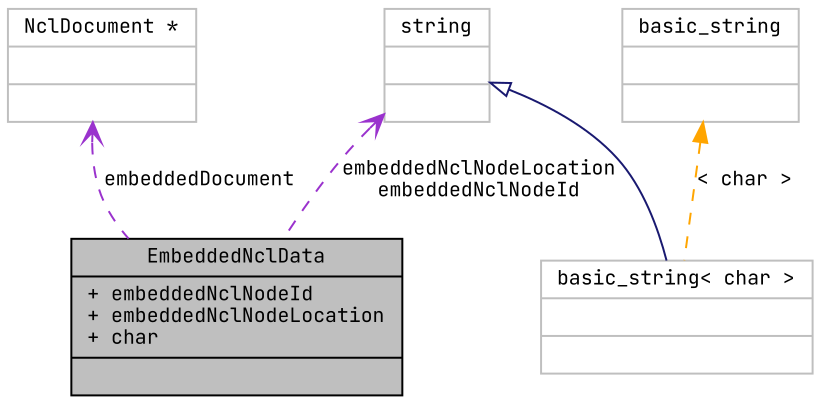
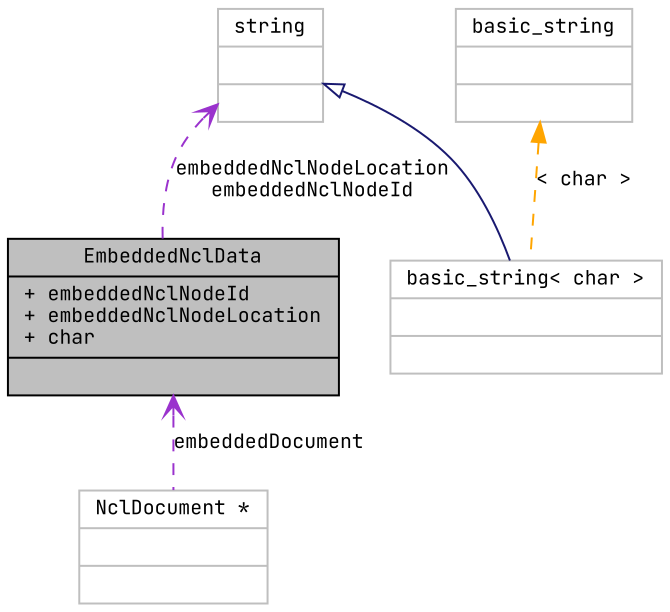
  digraph {
    fontname="JetBrains Mono"
    node [color=grey75 fillcolor=white fontname="JetBrains Mono" fontsize=10 shape=record style=filled]
    edge [arrowtail=open color=darkorchid3 dir=back fontname="JetBrains Mono" fontsize=10 labelfontname="FreeSans.ttf" labelfontsize=10 style=dashed]
    n1 [color=black fillcolor=grey75 fontcolor=black height=0.2 label="{EmbeddedNclData\n|+ embeddedNclNodeId\l+ embeddedNclNodeLocation\l+ char\l|}" width=0.4]
    n2 [height=0.2 label="{string\n||}" width=0.4]
    n3 [height=0.2 label="{basic_string\< char \>\n||}" width=0.4]
    n4 [height=0.2 label="{basic_string\n||}" width=0.4]
    n5 [height=0.2 label="{NclDocument *\n||}" width=0.4]
    n2 -> n1 [label="embeddedNclNodeLocation\nembeddedNclNodeId"]
    n2 -> n3 [arrowtail=empty color=midnightblue style=solid]
    n4 -> n3 [color=orange label="\< char \>" arrowtail=""]
-   n5 -> n1 [label=embeddedDocument]
+   n1 -> n5 [label=embeddedDocument]
  }
